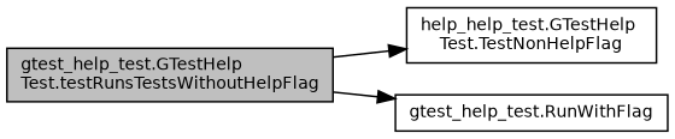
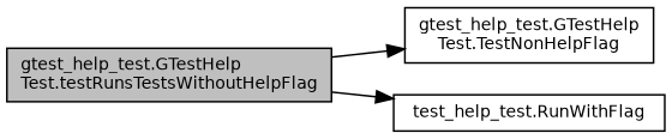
  digraph {
    rankdir=LR
    node [color=black fontname=Helvetica fontsize=10 shape=record]
    edge [color=black fontname=Helvetica fontsize=10 labelfontname=Helvetica labelfontsize=10 style=solid]
    n1 [fillcolor=grey75 fontcolor=black height=0.2 label="gtest_help_test.GTestHelp\lTest.testRunsTestsWithoutHelpFlag" style=filled width=0.4]
-   n2 [height=0.2 label="help_help_test.GTestHelp\lTest.TestNonHelpFlag" width=0.4]
-   n3 [height=0.2 label="gtest_help_test.RunWithFlag" width=0.4]
+   n2 [height=0.2 label="gtest_help_test.GTestHelp\lTest.TestNonHelpFlag" width=0.4]
+   n3 [height=0.2 label="test_help_test.RunWithFlag" width=0.4]
    n1 -> n2
    n1 -> n3
  }
